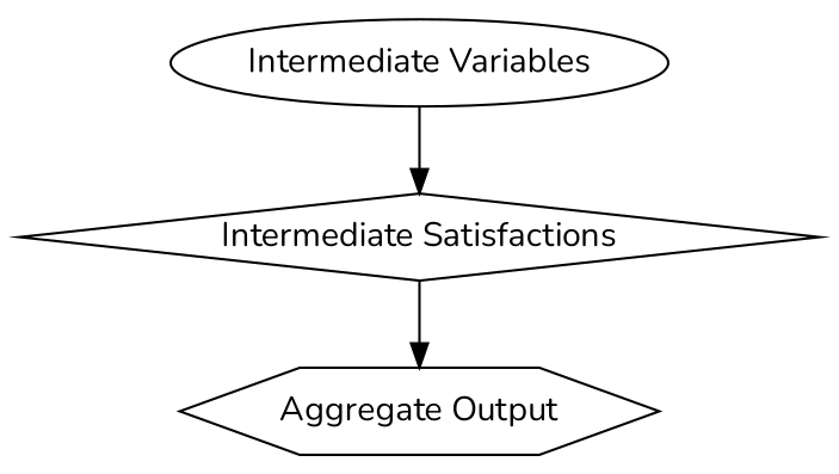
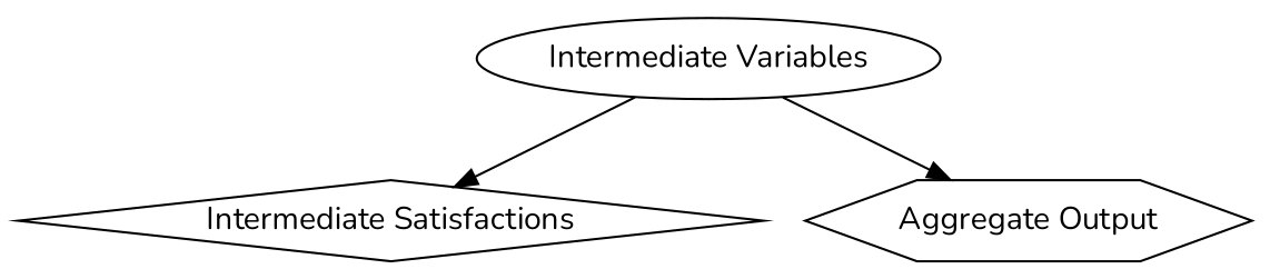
  digraph {
    fontname=Nunito
    node [fontname=Nunito]
    edge [fontname=Nunito]
    n1 [label="Intermediate Variables"]
    n2 [label="Intermediate Satisfactions" shape=diamond]
    n3 [label="Aggregate Output" shape=hexagon]
    n1 -> n2
-   n2 -> n3
+   n1 -> n3
  }
